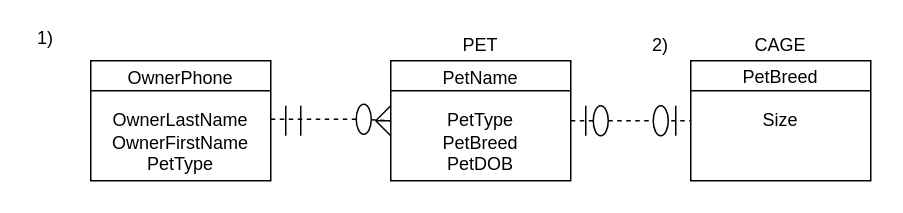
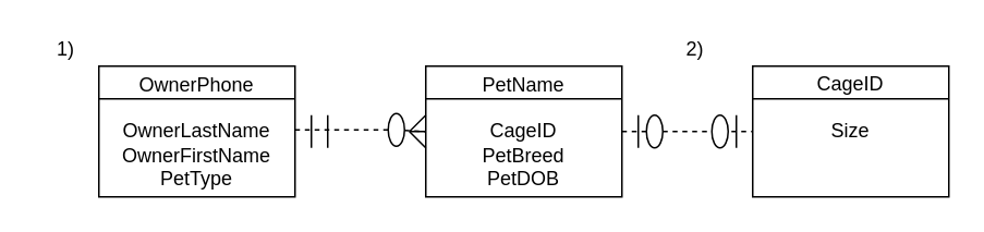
  <mxCell id="0" />
  <mxCell id="1" parent="0" />
  <mxCell id="2" value="" style="rounded=0;whiteSpace=wrap;html=1;" vertex="1" parent="1"><mxGeometry x="60" y="40" width="120" height="80" as="geometry" /></mxCell>
  <mxCell id="3" value="" style="rounded=0;whiteSpace=wrap;html=1;" vertex="1" parent="1"><mxGeometry x="260" y="40" width="120" height="80" as="geometry" /></mxCell>
- <mxCell id="4" value="PET" style="text;html=1;strokeColor=none;fillColor=none;align=center;verticalAlign=middle;whiteSpace=wrap;rounded=0;" vertex="1" parent="1"><mxGeometry x="260" y="20" width="120" height="20" as="geometry" /></mxCell>
  <mxCell id="5" value="OwnerPhone&lt;br&gt;&lt;br&gt;OwnerLastName&lt;br&gt;OwnerFirstName&lt;br&gt;PetType" style="text;html=1;strokeColor=none;fillColor=none;align=center;verticalAlign=middle;whiteSpace=wrap;rounded=0;" vertex="1" parent="1"><mxGeometry x="60" y="40" width="120" height="80" as="geometry" /></mxCell>
- <mxCell id="6" value="PetName&lt;br&gt;&lt;br&gt;PetType&lt;br&gt;PetBreed&lt;br&gt;PetDOB&lt;br&gt;" style="text;html=1;strokeColor=none;fillColor=none;align=center;verticalAlign=middle;whiteSpace=wrap;rounded=0;" vertex="1" parent="1"><mxGeometry x="260" y="40" width="120" height="80" as="geometry" /></mxCell>
+ <mxCell id="6" value="PetName&lt;br&gt;&lt;br&gt;CageID&lt;br&gt;PetBreed&lt;br&gt;PetDOB&lt;br&gt;" style="text;html=1;strokeColor=none;fillColor=none;align=center;verticalAlign=middle;whiteSpace=wrap;rounded=0;" vertex="1" parent="1"><mxGeometry x="260" y="40" width="120" height="80" as="geometry" /></mxCell>
  <mxCell id="7" value="" style="endArrow=none;html=1;" edge="1" parent="1"><mxGeometry width="50" height="50" relative="1" as="geometry"><mxPoint x="60" y="60" as="sourcePoint" /><mxPoint x="180" y="60" as="targetPoint" /></mxGeometry></mxCell>
  <mxCell id="8" value="" style="endArrow=none;html=1;" edge="1" parent="1"><mxGeometry width="50" height="50" relative="1" as="geometry"><mxPoint x="260" y="60" as="sourcePoint" /><mxPoint x="380" y="60" as="targetPoint" /></mxGeometry></mxCell>
  <mxCell id="9" value="" style="endArrow=none;dashed=1;html=1;entryX=0;entryY=0.5;entryDx=0;entryDy=0;" edge="1" parent="1" source="15" target="6"><mxGeometry width="50" height="50" relative="1" as="geometry"><mxPoint x="180" y="79" as="sourcePoint" /><mxPoint x="230" y="79" as="targetPoint" /></mxGeometry></mxCell>
  <mxCell id="10" value="" style="endArrow=none;html=1;" edge="1" parent="1"><mxGeometry width="50" height="50" relative="1" as="geometry"><mxPoint x="260" y="90" as="sourcePoint" /><mxPoint x="250" y="80" as="targetPoint" /></mxGeometry></mxCell>
  <mxCell id="11" value="" style="endArrow=none;html=1;" edge="1" parent="1"><mxGeometry width="50" height="50" relative="1" as="geometry"><mxPoint x="250" y="80" as="sourcePoint" /><mxPoint x="260" y="70" as="targetPoint" /></mxGeometry></mxCell>
  <mxCell id="12" value="" style="endArrow=none;html=1;" edge="1" parent="1"><mxGeometry width="50" height="50" relative="1" as="geometry"><mxPoint x="190" y="90" as="sourcePoint" /><mxPoint x="190" y="70" as="targetPoint" /></mxGeometry></mxCell>
  <mxCell id="13" value="" style="endArrow=none;html=1;" edge="1" parent="1"><mxGeometry width="50" height="50" relative="1" as="geometry"><mxPoint x="250" y="80" as="sourcePoint" /><mxPoint x="260" y="80" as="targetPoint" /></mxGeometry></mxCell>
  <mxCell id="14" value="" style="endArrow=none;html=1;" edge="1" parent="1"><mxGeometry width="50" height="50" relative="1" as="geometry"><mxPoint x="200" y="90" as="sourcePoint" /><mxPoint x="200" y="70" as="targetPoint" /></mxGeometry></mxCell>
  <mxCell id="15" value="" style="ellipse;whiteSpace=wrap;html=1;" vertex="1" parent="1"><mxGeometry x="237" y="69" width="10" height="20" as="geometry" /></mxCell>
  <mxCell id="16" value="" style="endArrow=none;dashed=1;html=1;entryX=0;entryY=0.5;entryDx=0;entryDy=0;" edge="1" parent="1" target="15"><mxGeometry width="50" height="50" relative="1" as="geometry"><mxPoint x="180" y="79" as="sourcePoint" /><mxPoint x="260" y="80" as="targetPoint" /></mxGeometry></mxCell>
- <mxCell id="17" value="1)" style="text;html=1;strokeColor=none;fillColor=none;align=center;verticalAlign=middle;whiteSpace=wrap;rounded=0;" vertex="1" parent="1"><mxGeometry x="10" y="15" width="40" height="20" as="geometry" /></mxCell>
+ <mxCell id="17" value="1)" style="text;html=1;strokeColor=none;fillColor=none;align=center;verticalAlign=middle;whiteSpace=wrap;rounded=0;" vertex="1" parent="1"><mxGeometry y="20" width="40" height="20" as="geometry" x="20" /></mxCell>
  <mxCell id="18" value="" style="rounded=0;whiteSpace=wrap;html=1;" vertex="1" parent="1"><mxGeometry x="460" y="40" width="120" height="80" as="geometry" /></mxCell>
- <mxCell id="19" value="CAGE" style="text;html=1;strokeColor=none;fillColor=none;align=center;verticalAlign=middle;whiteSpace=wrap;rounded=0;" vertex="1" parent="1"><mxGeometry x="460" y="20" width="120" height="20" as="geometry" /></mxCell>
- <mxCell id="20" value="PetBreed&lt;br&gt;&lt;br&gt;Size&lt;br&gt;" style="text;html=1;strokeColor=none;fillColor=none;align=center;verticalAlign=middle;whiteSpace=wrap;rounded=0;" vertex="1" parent="1"><mxGeometry x="460" y="40" width="120" height="50" as="geometry" /></mxCell>
+ <mxCell id="20" value="CageID&lt;br&gt;&lt;br&gt;Size&lt;br&gt;" style="text;html=1;strokeColor=none;fillColor=none;align=center;verticalAlign=middle;whiteSpace=wrap;rounded=0;" vertex="1" parent="1"><mxGeometry x="460" y="40" width="120" height="50" as="geometry" /></mxCell>
  <mxCell id="21" value="" style="endArrow=none;dashed=1;html=1;" edge="1" parent="1" source="26"><mxGeometry width="50" height="50" relative="1" as="geometry"><mxPoint x="380" y="80" as="sourcePoint" /><mxPoint x="460" y="80" as="targetPoint" /></mxGeometry></mxCell>
  <mxCell id="22" value="" style="endArrow=none;html=1;" edge="1" parent="1"><mxGeometry width="50" height="50" relative="1" as="geometry"><mxPoint x="460" y="60" as="sourcePoint" /><mxPoint x="580" y="60" as="targetPoint" /></mxGeometry></mxCell>
  <mxCell id="23" value="" style="endArrow=none;html=1;" edge="1" parent="1"><mxGeometry width="50" height="50" relative="1" as="geometry"><mxPoint x="390" y="90" as="sourcePoint" /><mxPoint x="390" y="70" as="targetPoint" /></mxGeometry></mxCell>
  <mxCell id="24" value="" style="endArrow=none;html=1;" edge="1" parent="1"><mxGeometry width="50" height="50" relative="1" as="geometry"><mxPoint x="450" y="90" as="sourcePoint" /><mxPoint x="450" y="70" as="targetPoint" /></mxGeometry></mxCell>
  <mxCell id="25" value="" style="ellipse;whiteSpace=wrap;html=1;" vertex="1" parent="1"><mxGeometry x="435" y="70" width="10" height="20" as="geometry" /></mxCell>
  <mxCell id="26" value="" style="ellipse;whiteSpace=wrap;html=1;" vertex="1" parent="1"><mxGeometry x="395" y="70" width="10" height="20" as="geometry" /></mxCell>
  <mxCell id="27" value="" style="endArrow=none;dashed=1;html=1;" edge="1" parent="1" target="26"><mxGeometry width="50" height="50" relative="1" as="geometry"><mxPoint x="380" y="80" as="sourcePoint" /><mxPoint x="460" y="80" as="targetPoint" /></mxGeometry></mxCell>
- <mxCell id="28" value="2)" style="text;html=1;strokeColor=none;fillColor=none;align=center;verticalAlign=middle;whiteSpace=wrap;rounded=0;" vertex="1" parent="1"><mxGeometry x="420" y="20" width="40" height="20" as="geometry" /></mxCell>
+ <mxCell id="28" value="2)" style="text;html=1;strokeColor=none;fillColor=none;align=center;verticalAlign=middle;whiteSpace=wrap;rounded=0;" vertex="1" parent="1"><mxGeometry x="405" y="20" width="40" height="20" as="geometry" /></mxCell>
